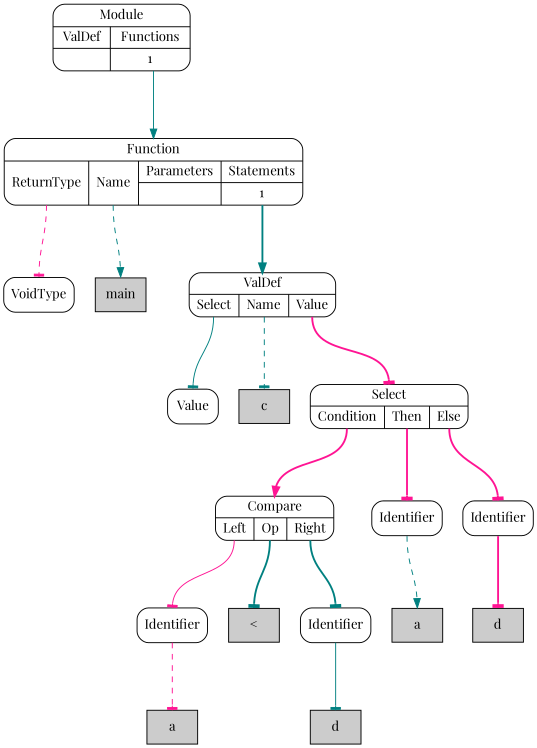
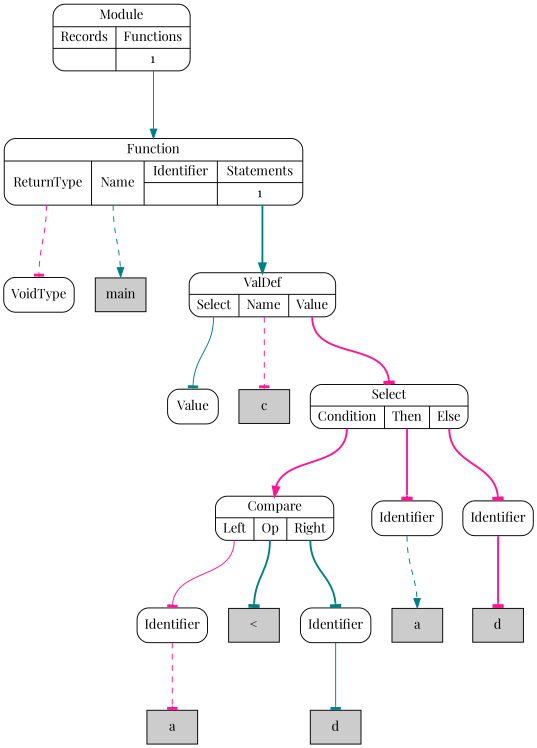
  digraph {
    fontname="Playfair Display"
    nodesep=0.3
    ordering=out
    ranksep=1
    node [fillcolor=white fontname="Playfair Display" shape=Mrecord style=filled]
    edge [arrowhead=tee color=deeppink fontname="Playfair Display" headport=n style=bold tailport=s]
    n1 [label=VoidType]
    n2 [fillcolor="#cccccc" label=main shape=box]
    n3 [label=Value]
    n4 [fillcolor="#cccccc" label=c shape=box]
    n5 [fillcolor="#cccccc" label=a shape=box]
    n6 [label=Identifier]
    n7 [fillcolor="#cccccc" label="<" shape=box]
    n8 [fillcolor="#cccccc" label=d shape=box]
    n9 [label=Identifier]
    n10 [label="{Compare|{<p0>Left|<p1>Op|<p2>Right}}"]
    n11 [fillcolor="#cccccc" label=a shape=box]
    n12 [label=Identifier]
    n13 [fillcolor="#cccccc" label=d shape=box]
    n14 [label=Identifier]
    n15 [label="{Select|{<p0>Condition|<p1>Then|<p2>Else}}"]
    n16 [label="{ValDef|{<p0>Select|<p1>Name|<p2>Value}}"]
-   n17 [label="{Function|{<p0>ReturnType|<p1>Name|{Parameters|{}}|{Statements|{<p3_0>1}}}}"]
-   n18 [label="{Module|{{ValDef|{}}|{Functions|{<p1_0>1}}}}"]
+   n17 [label="{Function|{<p0>ReturnType|<p1>Name|{Identifier|{}}|{Statements|{<p3_0>1}}}}"]
+   n18 [label="{Module|{{Records|{}}|{Functions|{<p1_0>1}}}}"]
    n6 -> n5 [style=dashed]
    n9 -> n8 [color=teal style=solid]
    n10 -> n6 [style=solid tailport="p0:s"]
    n10 -> n7 [color=teal tailport="p1:s"]
    n10 -> n9 [color=teal tailport="p2:s"]
    n12 -> n11 [arrowhead=normal color=teal style=dashed]
    n14 -> n13
    n15 -> n10 [arrowhead=normal tailport="p0:s"]
    n15 -> n12 [tailport="p1:s"]
    n15 -> n14 [tailport="p2:s"]
    n16 -> n3 [color=teal style=solid tailport="p0:s"]
-   n16 -> n4 [color=teal style=dashed tailport="p1:s"]
+   n16 -> n4 [style=dashed tailport="p1:s"]
    n16 -> n15 [tailport="p2:s"]
    n17 -> n1 [style=dashed tailport="p0:s"]
    n17 -> n2 [arrowhead=normal color=teal style=dashed tailport="p1:s"]
    n17 -> n16 [arrowhead=normal color=teal tailport="p3_0:s"]
    n18 -> n17 [arrowhead=normal color=teal style=solid tailport="p1_0:s"]
  }
